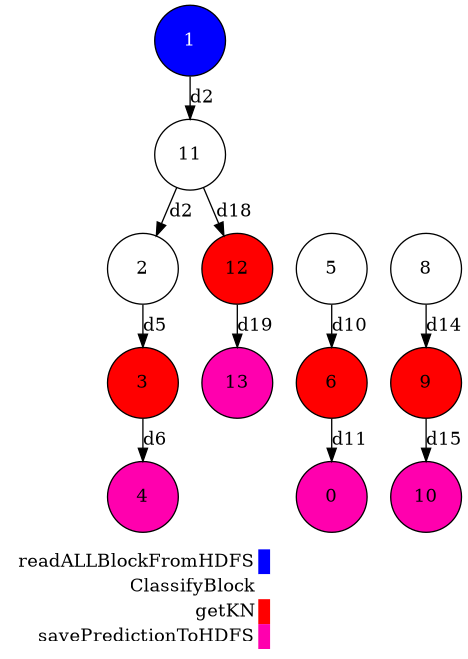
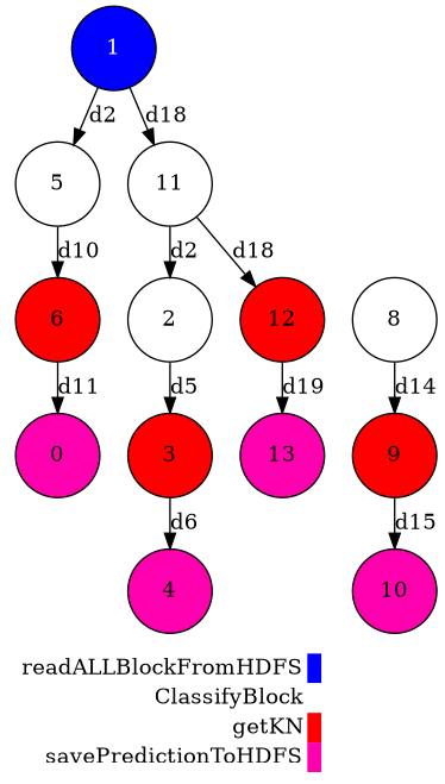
  digraph {
    labeljust=l
    rankdir=TB
    node [fillcolor="#ffffff" fontcolor="#000000" shape=circle style=filled]
    1 [fillcolor="#0000ff" fontcolor="#ffffff" height=0.75]
    2 [height=0.75]
    5 [height=0.75]
    8 [height=0.75]
    11 [height=0.75]
    3 [fillcolor="#ff0000" height=0.75]
    4 [fillcolor="#ff00ae" height=0.75]
    6 [fillcolor="#ff0000" height=0.75]
    n9 [fillcolor="#ff00ae" height=0.75 label=0]
    9 [fillcolor="#ff0000" height=0.75]
    10 [fillcolor="#ff00ae" height=0.75]
    12 [fillcolor="#ff0000" height=0.75]
    13 [fillcolor="#ff00ae" height=0.75]
    n14 [height=0.75 label=<       <table border="0" cellpadding="2" cellspacing="0" cellborder="0"> <tr> <td align="right">readALLBlockFromHDFS</td> <td bgcolor="#0000ff">&nbsp;</td> </tr> <tr> <td align="right">ClassifyBlock</td> <td bgcolor="#ffffff">&nbsp;</td> </tr> <tr> <td align="right">getKN</td> <td bgcolor="#ff0000">&nbsp;</td> </tr> <tr> <td align="right">savePredictionToHDFS</td> <td bgcolor="#ff00ae">&nbsp;</td> </tr>       </table>     > shape=plaintext fillcolor="" fontcolor="" style=""]
    subgraph sub_1 {
      ranksep=0.20
      1
      2
      5
      8
      11
      3
      4
      6
      n9
      9
      10
      12
      13
    }
    subgraph sub_2 {
      label=Legend
      rank=sink
      ranksep=0.20
      n14
    }
-   1 -> 11 [label=d2]
+   1 -> 5 [label=d2]
+   1 -> 11 [label=d18]
    2 -> 3 [label=d5]
    5 -> 6 [label=d10]
    8 -> 9 [label=d14]
    11 -> 2 [label=d2]
    11 -> 12 [label=d18]
    3 -> 4 [label=d6]
    6 -> n9 [label=d11]
    9 -> 10 [label=d15]
    12 -> 13 [label=d19]
  }
